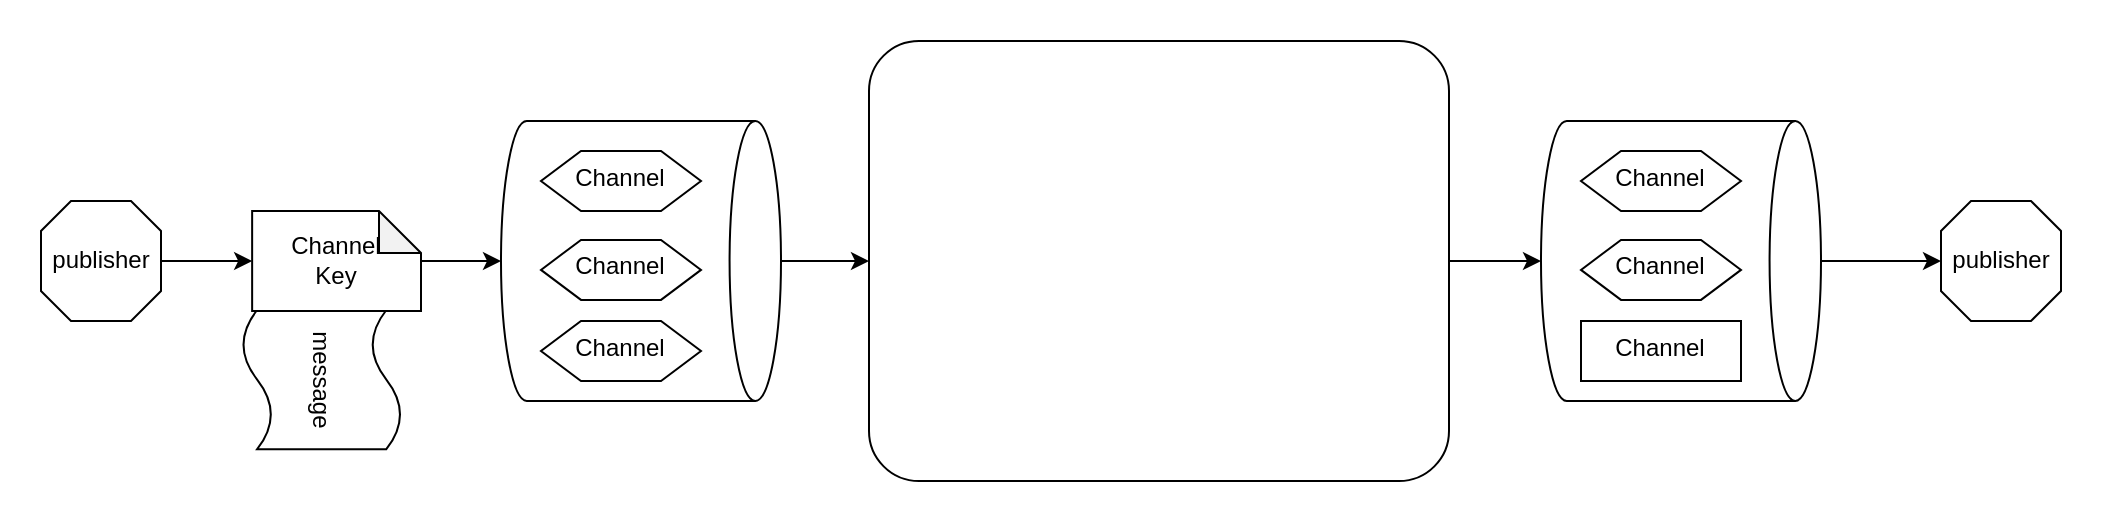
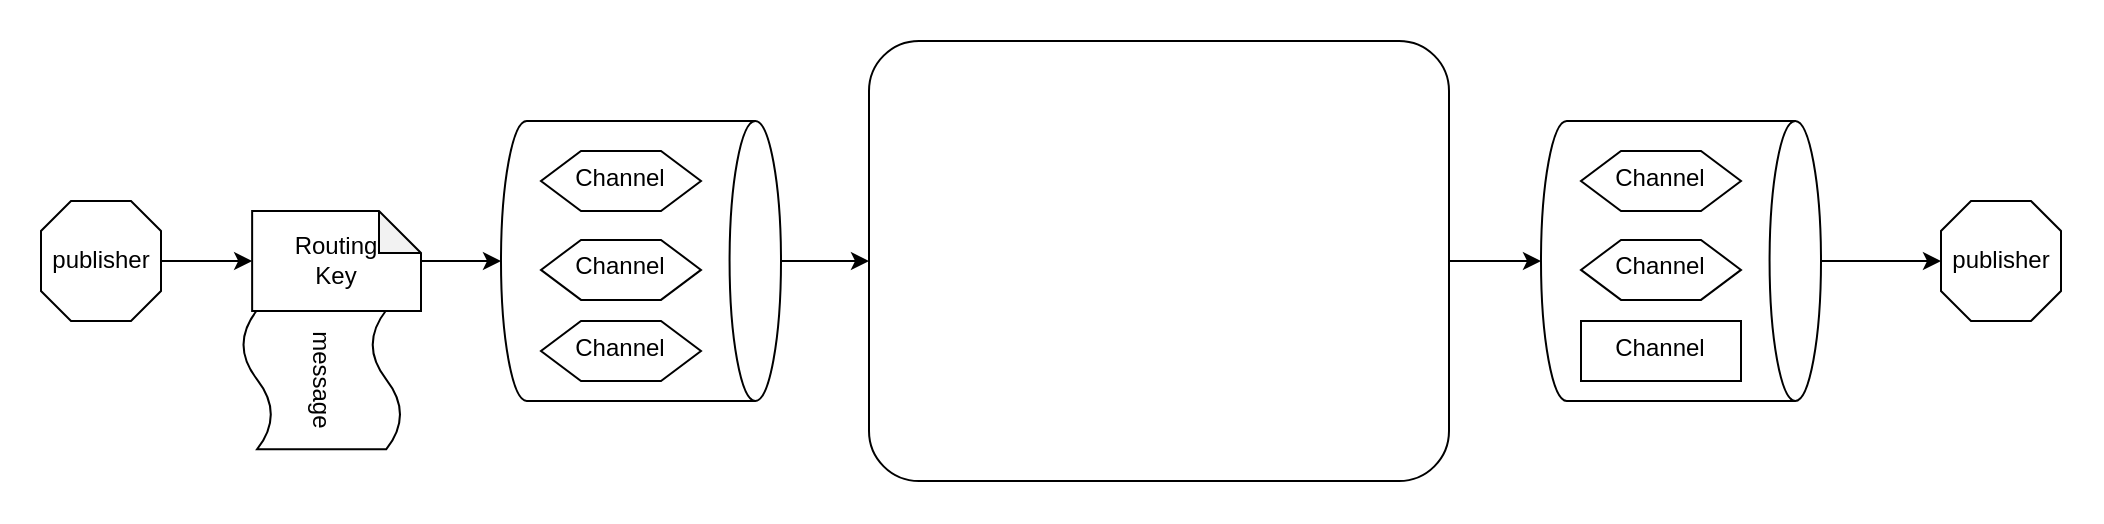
  <mxCell id="0" />
  <mxCell id="1" parent="0" />
  <mxCell id="2" value="" style="edgeStyle=orthogonalEdgeStyle;rounded=0;orthogonalLoop=1;jettySize=auto;html=1;" edge="1" parent="1" source="3" target="8"><mxGeometry relative="1" as="geometry" /></mxCell>
  <mxCell id="3" value="publisher" style="verticalLabelPosition=middle;verticalAlign=middle;html=1;shape=mxgraph.basic.polygon;polyCoords=[[0.25,0],[0.75,0],[1,0.25],[1,0.75],[0.75,1],[0.25,1],[0,0.75],[0,0.25]];polyline=0;rotation=0;labelPosition=center;align=center;" vertex="1" parent="1"><mxGeometry y="100" width="60" height="60" as="geometry" x="20" /></mxCell>
  <mxCell id="4" value="" style="edgeStyle=orthogonalEdgeStyle;rounded=0;orthogonalLoop=1;jettySize=auto;html=1;entryX=0;entryY=0.5;entryDx=0;entryDy=0;entryPerimeter=0;" edge="1" parent="1" source="5" target="15"><mxGeometry relative="1" as="geometry" /></mxCell>
  <mxCell id="5" value="" style="rounded=1;whiteSpace=wrap;html=1;absoluteArcSize=1;arcSize=50;strokeWidth=1;shadow=0;sketch=0;verticalAlign=top;" vertex="1" parent="1"><mxGeometry x="434" y="20" width="290" height="220" as="geometry" /></mxCell>
  <mxCell id="6" value="message" style="shape=tape;whiteSpace=wrap;html=1;strokeWidth=1;size=0.19;rounded=0;shadow=0;sketch=0;verticalAlign=middle;rotation=90;labelPosition=center;verticalLabelPosition=middle;align=center;" vertex="1" parent="1"><mxGeometry x="125.57" y="149.44" width="69.62" height="79.75" as="geometry" /></mxCell>
  <mxCell id="7" value="" style="edgeStyle=orthogonalEdgeStyle;rounded=0;orthogonalLoop=1;jettySize=auto;html=1;entryX=0;entryY=0.5;entryDx=0;entryDy=0;entryPerimeter=0;" edge="1" parent="1" source="8" target="10"><mxGeometry relative="1" as="geometry" /></mxCell>
- <mxCell id="8" value="Channel&lt;br&gt;Key" style="shape=note;whiteSpace=wrap;html=1;backgroundOutline=1;darkOpacity=0.05;rounded=0;shadow=0;sketch=0;strokeWidth=1;verticalAlign=middle;labelPosition=center;verticalLabelPosition=middle;align=center;size=21;" vertex="1" parent="1"><mxGeometry x="125.57" y="105" width="84.43" height="50" as="geometry" /></mxCell>
+ <mxCell id="8" value="Routing&lt;br&gt;Key" style="shape=note;whiteSpace=wrap;html=1;backgroundOutline=1;darkOpacity=0.05;rounded=0;shadow=0;sketch=0;strokeWidth=1;verticalAlign=middle;labelPosition=center;verticalLabelPosition=middle;align=center;size=21;" vertex="1" parent="1"><mxGeometry x="125.57" y="105" width="84.43" height="50" as="geometry" /></mxCell>
  <mxCell id="9" value="" style="group" vertex="1" connectable="0" parent="1"><mxGeometry x="250" y="60" width="140" height="140" as="geometry" /></mxCell>
  <mxCell id="10" value="" style="strokeWidth=1;html=1;shape=mxgraph.flowchart.direct_data;whiteSpace=wrap;shadow=0;sketch=0;verticalAlign=top;" vertex="1" parent="9"><mxGeometry width="140" height="140" as="geometry" /></mxCell>
  <mxCell id="11" value="Channel" style="shape=hexagon;perimeter=hexagonPerimeter2;whiteSpace=wrap;html=1;fixedSize=1;rounded=0;shadow=0;sketch=0;strokeWidth=1;verticalAlign=top;" vertex="1" parent="9"><mxGeometry x="20" y="15" width="80" height="30" as="geometry" /></mxCell>
  <mxCell id="12" value="Channel" style="shape=hexagon;perimeter=hexagonPerimeter2;whiteSpace=wrap;html=1;fixedSize=1;rounded=0;shadow=0;sketch=0;strokeWidth=1;verticalAlign=top;" vertex="1" parent="9"><mxGeometry x="20" y="59.44" width="80" height="30" as="geometry" /></mxCell>
  <mxCell id="13" value="Channel" style="shape=hexagon;perimeter=hexagonPerimeter2;whiteSpace=wrap;html=1;fixedSize=1;rounded=0;shadow=0;sketch=0;strokeWidth=1;verticalAlign=top;" vertex="1" parent="9"><mxGeometry x="20" y="100" width="80" height="30" as="geometry" /></mxCell>
  <mxCell id="14" value="" style="group" vertex="1" connectable="0" parent="1"><mxGeometry x="770" y="60" width="140" height="140" as="geometry" /></mxCell>
  <mxCell id="15" value="" style="strokeWidth=1;html=1;shape=mxgraph.flowchart.direct_data;whiteSpace=wrap;shadow=0;sketch=0;verticalAlign=top;" vertex="1" parent="14"><mxGeometry width="140" height="140" as="geometry" /></mxCell>
  <mxCell id="16" value="Channel" style="shape=hexagon;perimeter=hexagonPerimeter2;whiteSpace=wrap;html=1;fixedSize=1;rounded=0;shadow=0;sketch=0;strokeWidth=1;verticalAlign=top;" vertex="1" parent="14"><mxGeometry x="20" y="15" width="80" height="30" as="geometry" /></mxCell>
  <mxCell id="17" value="Channel" style="shape=hexagon;perimeter=hexagonPerimeter2;whiteSpace=wrap;html=1;fixedSize=1;rounded=0;shadow=0;sketch=0;strokeWidth=1;verticalAlign=top;" vertex="1" parent="14"><mxGeometry x="20" y="59.44" width="80" height="30" as="geometry" /></mxCell>
  <mxCell id="18" value="Channel" style="shape=hexagon;perimeter=hexagonPerimeter2;whiteSpace=wrap;html=1;fixedSize=1;rounded=0;shadow=0;sketch=0;strokeWidth=1;verticalAlign=top;size=-30;" vertex="1" parent="14"><mxGeometry x="20" y="100" width="80" height="30" as="geometry" /></mxCell>
  <mxCell id="19" style="edgeStyle=orthogonalEdgeStyle;rounded=0;orthogonalLoop=1;jettySize=auto;html=1;exitX=1;exitY=0.5;exitDx=0;exitDy=0;exitPerimeter=0;entryX=0;entryY=0.5;entryDx=0;entryDy=0;" edge="1" parent="1" source="10" target="5"><mxGeometry relative="1" as="geometry" /></mxCell>
  <mxCell id="20" value="publisher" style="verticalLabelPosition=middle;verticalAlign=middle;html=1;shape=mxgraph.basic.polygon;polyCoords=[[0.25,0],[0.75,0],[1,0.25],[1,0.75],[0.75,1],[0.25,1],[0,0.75],[0,0.25]];polyline=0;rotation=0;labelPosition=center;align=center;" vertex="1" parent="1"><mxGeometry x="970" y="100" width="60" height="60" as="geometry" /></mxCell>
  <mxCell id="21" value="" style="edgeStyle=orthogonalEdgeStyle;rounded=0;orthogonalLoop=1;jettySize=auto;html=1;" edge="1" parent="1" source="15" target="20"><mxGeometry relative="1" as="geometry" /></mxCell>
